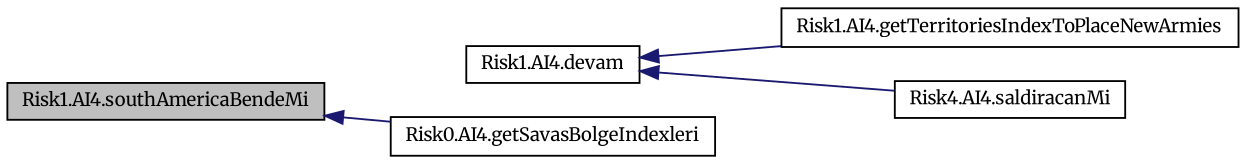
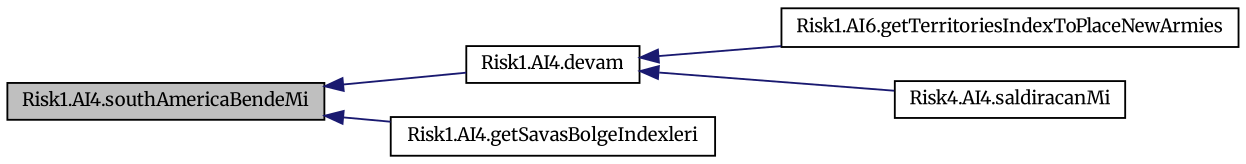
  digraph {
    fontname=Merriweather
    rankdir=LR
    node [color=black fontname=Merriweather fontsize=10 shape=record]
    edge [color=midnightblue dir=back fontname=Merriweather fontsize=10 labelfontname=FreeSans labelfontsize=10 style=solid]
    n1 [fillcolor=grey75 fontcolor=black height=0.2 label="Risk1.AI4.southAmericaBendeMi" style=filled width=0.4]
    n2 [height=0.2 label="Risk1.AI4.devam" width=0.4]
-   n3 [height=0.2 label="Risk0.AI4.getSavasBolgeIndexleri" width=0.4]
-   n4 [height=0.2 label="Risk1.AI4.getTerritoriesIndexToPlaceNewArmies" width=0.4]
+   n3 [height=0.2 label="Risk1.AI4.getSavasBolgeIndexleri" width=0.4]
+   n4 [height=0.2 label="Risk1.AI6.getTerritoriesIndexToPlaceNewArmies" width=0.4]
    n5 [height=0.2 label="Risk4.AI4.saldiracanMi" width=0.4]
+   n1 -> n2
    n1 -> n3
    n2 -> n4
    n2 -> n5
  }
